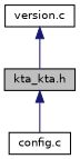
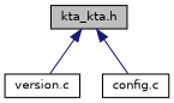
  digraph {
    node [color=black fillcolor=white fontname=Helvetica fontsize=10 shape=record style=filled]
    edge [color=midnightblue dir=back fontname=Helvetica fontsize=10 labelfontname=Helvetica labelfontsize=10 style=solid]
    n1 [fillcolor=grey75 fontcolor=black height=0.2 label="kta_kta.h" width=0.4]
    n2 [height=0.2 label="version.c" width=0.4]
    n3 [height=0.2 label="config.c" width=0.4]
-   n2 -> n1
+   n1 -> n2
    n1 -> n3
  }
